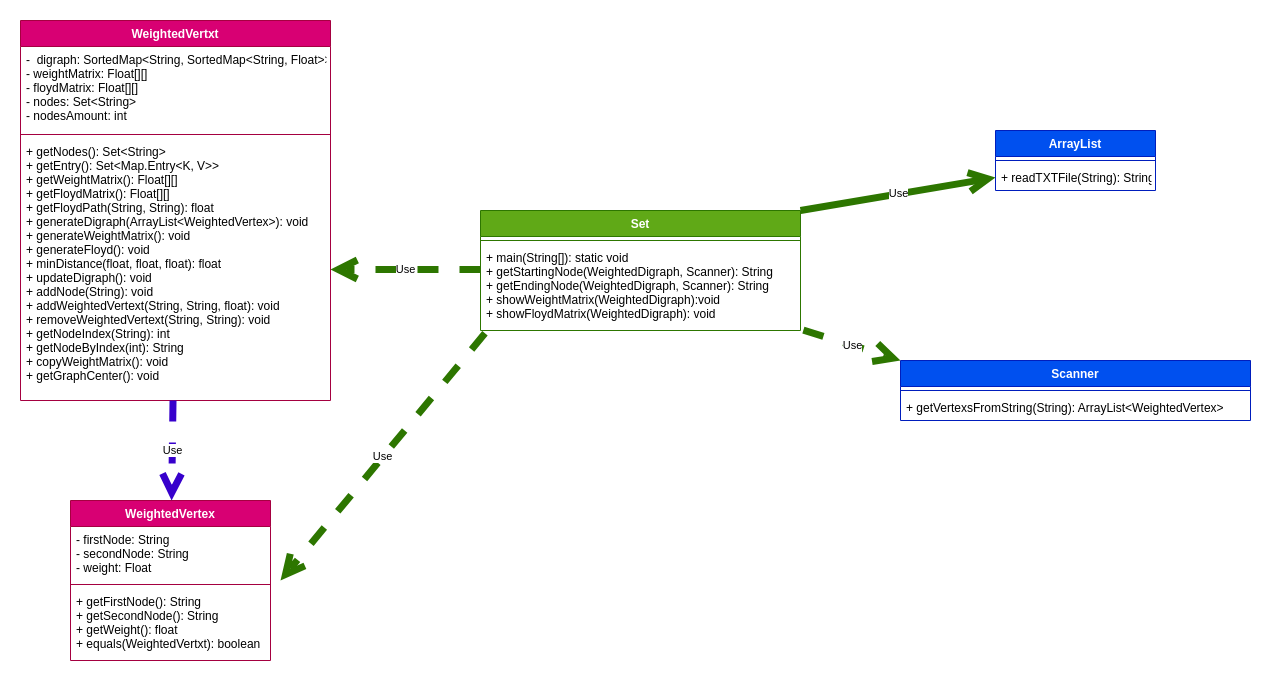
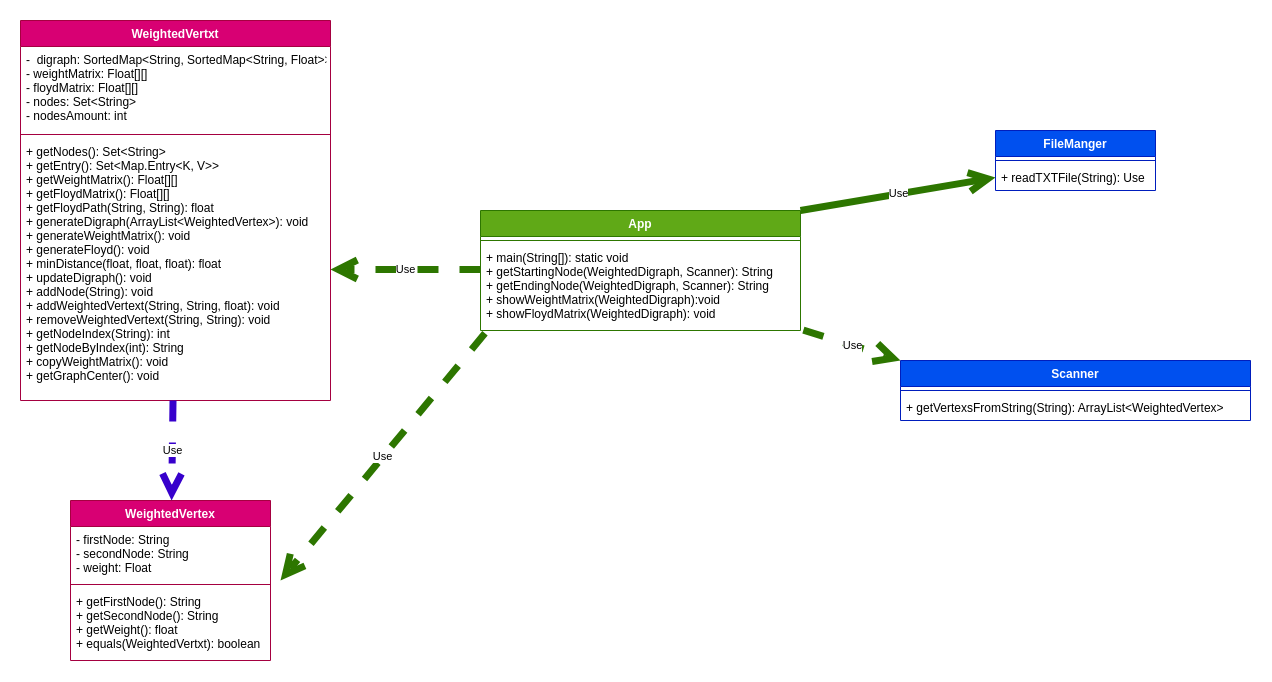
  <mxCell id="0" />
  <mxCell id="1" parent="0" />
- <mxCell id="2" value="Set" style="swimlane;fontStyle=1;align=center;verticalAlign=top;childLayout=stackLayout;horizontal=1;startSize=26;horizontalStack=0;resizeParent=1;resizeParentMax=0;resizeLast=0;collapsible=1;marginBottom=0;fillColor=#60a917;fontColor=#ffffff;strokeColor=#2D7600;" vertex="1" parent="1"><mxGeometry x="480" y="210" width="320" height="120" as="geometry" /></mxCell>
+ <mxCell id="2" value="App" style="swimlane;fontStyle=1;align=center;verticalAlign=top;childLayout=stackLayout;horizontal=1;startSize=26;horizontalStack=0;resizeParent=1;resizeParentMax=0;resizeLast=0;collapsible=1;marginBottom=0;fillColor=#60a917;fontColor=#ffffff;strokeColor=#2D7600;" vertex="1" parent="1"><mxGeometry x="480" y="210" width="320" height="120" as="geometry" /></mxCell>
  <mxCell id="3" value="" style="line;strokeWidth=1;fillColor=none;align=left;verticalAlign=middle;spacingTop=-1;spacingLeft=3;spacingRight=3;rotatable=0;labelPosition=right;points=[];portConstraint=eastwest;strokeColor=inherit;" vertex="1" parent="2"><mxGeometry y="26" width="320" height="8" as="geometry" /></mxCell>
  <mxCell id="4" value="+ main(String[]): static void&#10;+ getStartingNode(WeightedDigraph, Scanner): String&#10;+ getEndingNode(WeightedDigraph, Scanner): String&#10;+ showWeightMatrix(WeightedDigraph):void&#10;+ showFloydMatrix(WeightedDigraph): void" style="text;strokeColor=none;fillColor=none;align=left;verticalAlign=top;spacingLeft=4;spacingRight=4;overflow=hidden;rotatable=0;points=[[0,0.5],[1,0.5]];portConstraint=eastwest;" vertex="1" parent="2"><mxGeometry y="34" width="320" height="86" as="geometry" /></mxCell>
  <mxCell id="5" value="Scanner" style="swimlane;fontStyle=1;align=center;verticalAlign=top;childLayout=stackLayout;horizontal=1;startSize=26;horizontalStack=0;resizeParent=1;resizeParentMax=0;resizeLast=0;collapsible=1;marginBottom=0;fillColor=#0050ef;fontColor=#ffffff;strokeColor=#001DBC;" vertex="1" parent="1"><mxGeometry x="900" y="360" width="350" height="60" as="geometry" /></mxCell>
  <mxCell id="6" value="" style="line;strokeWidth=1;fillColor=none;align=left;verticalAlign=middle;spacingTop=-1;spacingLeft=3;spacingRight=3;rotatable=0;labelPosition=right;points=[];portConstraint=eastwest;strokeColor=inherit;" vertex="1" parent="5"><mxGeometry y="26" width="350" height="8" as="geometry" /></mxCell>
  <mxCell id="7" value="+ getVertexsFromString(String): ArrayList&lt;WeightedVertex&gt;" style="text;strokeColor=none;fillColor=none;align=left;verticalAlign=top;spacingLeft=4;spacingRight=4;overflow=hidden;rotatable=0;points=[[0,0.5],[1,0.5]];portConstraint=eastwest;" vertex="1" parent="5"><mxGeometry y="34" width="350" height="26" as="geometry" /></mxCell>
  <mxCell id="8" value="WeightedVertex" style="swimlane;fontStyle=1;align=center;verticalAlign=top;childLayout=stackLayout;horizontal=1;startSize=26;horizontalStack=0;resizeParent=1;resizeParentMax=0;resizeLast=0;collapsible=1;marginBottom=0;fillColor=#d80073;fontColor=#ffffff;strokeColor=#A50040;" vertex="1" parent="1"><mxGeometry x="70" y="500" width="200" height="160" as="geometry" /></mxCell>
  <mxCell id="9" value="- firstNode: String&#10;- secondNode: String&#10;- weight: Float" style="text;strokeColor=none;fillColor=none;align=left;verticalAlign=top;spacingLeft=4;spacingRight=4;overflow=hidden;rotatable=0;points=[[0,0.5],[1,0.5]];portConstraint=eastwest;" vertex="1" parent="8"><mxGeometry y="26" width="200" height="54" as="geometry" /></mxCell>
  <mxCell id="10" value="" style="line;strokeWidth=1;fillColor=none;align=left;verticalAlign=middle;spacingTop=-1;spacingLeft=3;spacingRight=3;rotatable=0;labelPosition=right;points=[];portConstraint=eastwest;strokeColor=inherit;" vertex="1" parent="8"><mxGeometry y="80" width="200" height="8" as="geometry" /></mxCell>
  <mxCell id="11" value="+ getFirstNode(): String&#10;+ getSecondNode(): String&#10;+ getWeight(): float&#10;+ equals(WeightedVertxt): boolean" style="text;strokeColor=none;fillColor=none;align=left;verticalAlign=top;spacingLeft=4;spacingRight=4;overflow=hidden;rotatable=0;points=[[0,0.5],[1,0.5]];portConstraint=eastwest;" vertex="1" parent="8"><mxGeometry y="88" width="200" height="72" as="geometry" /></mxCell>
- <mxCell id="12" value="ArrayList" style="swimlane;fontStyle=1;align=center;verticalAlign=top;childLayout=stackLayout;horizontal=1;startSize=26;horizontalStack=0;resizeParent=1;resizeParentMax=0;resizeLast=0;collapsible=1;marginBottom=0;fillColor=#0050ef;fontColor=#ffffff;strokeColor=#001DBC;" vertex="1" parent="1"><mxGeometry x="995" y="130" width="160" height="60" as="geometry" /></mxCell>
+ <mxCell id="12" value="FileManger" style="swimlane;fontStyle=1;align=center;verticalAlign=top;childLayout=stackLayout;horizontal=1;startSize=26;horizontalStack=0;resizeParent=1;resizeParentMax=0;resizeLast=0;collapsible=1;marginBottom=0;fillColor=#0050ef;fontColor=#ffffff;strokeColor=#001DBC;" vertex="1" parent="1"><mxGeometry x="995" y="130" width="160" height="60" as="geometry" /></mxCell>
  <mxCell id="13" value="" style="line;strokeWidth=1;fillColor=none;align=left;verticalAlign=middle;spacingTop=-1;spacingLeft=3;spacingRight=3;rotatable=0;labelPosition=right;points=[];portConstraint=eastwest;strokeColor=inherit;" vertex="1" parent="12"><mxGeometry y="26" width="160" height="8" as="geometry" /></mxCell>
- <mxCell id="14" value="+ readTXTFile(String): String" style="text;strokeColor=none;fillColor=none;align=left;verticalAlign=top;spacingLeft=4;spacingRight=4;overflow=hidden;rotatable=0;points=[[0,0.5],[1,0.5]];portConstraint=eastwest;" vertex="1" parent="12"><mxGeometry y="34" width="160" height="26" as="geometry" /></mxCell>
+ <mxCell id="14" value="+ readTXTFile(String): Use" style="text;strokeColor=none;fillColor=none;align=left;verticalAlign=top;spacingLeft=4;spacingRight=4;overflow=hidden;rotatable=0;points=[[0,0.5],[1,0.5]];portConstraint=eastwest;" vertex="1" parent="12"><mxGeometry y="34" width="160" height="26" as="geometry" /></mxCell>
  <mxCell id="15" value="WeightedVertxt" style="swimlane;fontStyle=1;align=center;verticalAlign=top;childLayout=stackLayout;horizontal=1;startSize=26;horizontalStack=0;resizeParent=1;resizeParentMax=0;resizeLast=0;collapsible=1;marginBottom=0;fillColor=#d80073;fontColor=#ffffff;strokeColor=#A50040;" vertex="1" parent="1"><mxGeometry x="20" y="20" width="310" height="380" as="geometry" /></mxCell>
  <mxCell id="16" value="-  digraph: SortedMap&lt;String, SortedMap&lt;String, Float&gt;&gt;&#10;- weightMatrix: Float[][]&#10;- floydMatrix: Float[][]&#10;- nodes: Set&lt;String&gt;&#10;- nodesAmount: int" style="text;strokeColor=none;fillColor=none;align=left;verticalAlign=top;spacingLeft=4;spacingRight=4;overflow=hidden;rotatable=0;points=[[0,0.5],[1,0.5]];portConstraint=eastwest;" vertex="1" parent="15"><mxGeometry y="26" width="310" height="84" as="geometry" /></mxCell>
  <mxCell id="17" value="" style="line;strokeWidth=1;fillColor=none;align=left;verticalAlign=middle;spacingTop=-1;spacingLeft=3;spacingRight=3;rotatable=0;labelPosition=right;points=[];portConstraint=eastwest;strokeColor=inherit;" vertex="1" parent="15"><mxGeometry y="110" width="310" height="8" as="geometry" /></mxCell>
  <mxCell id="18" value="+ getNodes(): Set&lt;String&gt;&#10;+ getEntry(): Set&lt;Map.Entry&lt;K, V&gt;&gt;&#10;+ getWeightMatrix(): Float[][]&#10;+ getFloydMatrix(): Float[][]&#10;+ getFloydPath(String, String): float&#10;+ generateDigraph(ArrayList&lt;WeightedVertex&gt;): void&#10;+ generateWeightMatrix(): void&#10;+ generateFloyd(): void&#10;+ minDistance(float, float, float): float&#10;+ updateDigraph(): void&#10;+ addNode(String): void&#10;+ addWeightedVertext(String, String, float): void&#10;+ removeWeightedVertext(String, String): void&#10;+ getNodeIndex(String): int&#10;+ getNodeByIndex(int): String&#10;+ copyWeightMatrix(): void&#10;+ getGraphCenter(): void" style="text;strokeColor=none;fillColor=none;align=left;verticalAlign=top;spacingLeft=4;spacingRight=4;overflow=hidden;rotatable=0;points=[[0,0.5],[1,0.5]];portConstraint=eastwest;" vertex="1" parent="15"><mxGeometry y="118" width="310" height="262" as="geometry" /></mxCell>
  <mxCell id="19" value="Use" style="endArrow=open;endSize=12;dashed=1;html=1;entryX=1;entryY=0.5;entryDx=0;entryDy=0;exitX=0;exitY=0.291;exitDx=0;exitDy=0;exitPerimeter=0;fillColor=#60a917;strokeColor=#2D7600;strokeWidth=7;" edge="1" parent="1" source="4" target="18"><mxGeometry width="160" relative="1" as="geometry"><mxPoint x="440" y="450" as="sourcePoint" /><mxPoint x="480" y="269" as="targetPoint" /></mxGeometry></mxCell>
  <mxCell id="20" value="Use" style="endArrow=open;endSize=12;dashed=1;html=1;exitX=0.492;exitY=1;exitDx=0;exitDy=0;exitPerimeter=0;fillColor=#6a00ff;strokeColor=#3700CC;strokeWidth=7;" edge="1" parent="1" source="18" target="8"><mxGeometry width="160" relative="1" as="geometry"><mxPoint x="260" y="470" as="sourcePoint" /><mxPoint x="410" y="470" as="targetPoint" /></mxGeometry></mxCell>
  <mxCell id="21" value="Use" style="endArrow=open;endSize=12;dashed=1;html=1;exitX=0.014;exitY=1.033;exitDx=0;exitDy=0;exitPerimeter=0;fillColor=#60a917;strokeColor=#2D7600;strokeWidth=7;" edge="1" parent="1" source="4"><mxGeometry width="160" relative="1" as="geometry"><mxPoint x="500" y="550.026" as="sourcePoint" /><mxPoint x="280" y="580" as="targetPoint" /></mxGeometry></mxCell>
  <mxCell id="22" value="Use" style="endArrow=open;endSize=12;dashed=1;html=1;entryX=0;entryY=0;entryDx=0;entryDy=0;exitX=1.009;exitY=0.995;exitDx=0;exitDy=0;exitPerimeter=0;fillColor=#60a917;strokeColor=#2D7600;strokeWidth=7;" edge="1" parent="1" source="4" target="5"><mxGeometry width="160" relative="1" as="geometry"><mxPoint x="490" y="279.026" as="sourcePoint" /><mxPoint x="340" y="279" as="targetPoint" /></mxGeometry></mxCell>
  <mxCell id="23" value="Use" style="endArrow=open;endSize=12;dashed=0;html=1;entryX=0;entryY=0.5;entryDx=0;entryDy=0;exitX=1;exitY=0;exitDx=0;exitDy=0;fillColor=#60a917;strokeColor=#2D7600;strokeWidth=7;" edge="1" parent="1" source="2" target="14"><mxGeometry width="160" relative="1" as="geometry"><mxPoint x="910" y="170.026" as="sourcePoint" /><mxPoint x="760" y="170" as="targetPoint" /></mxGeometry></mxCell>
